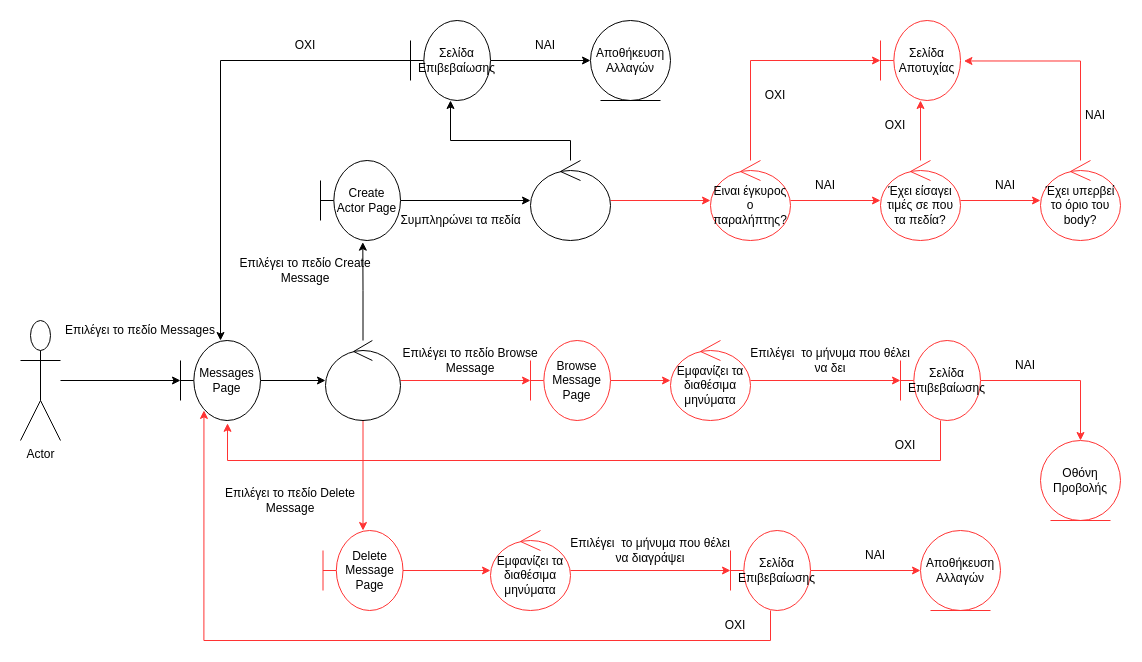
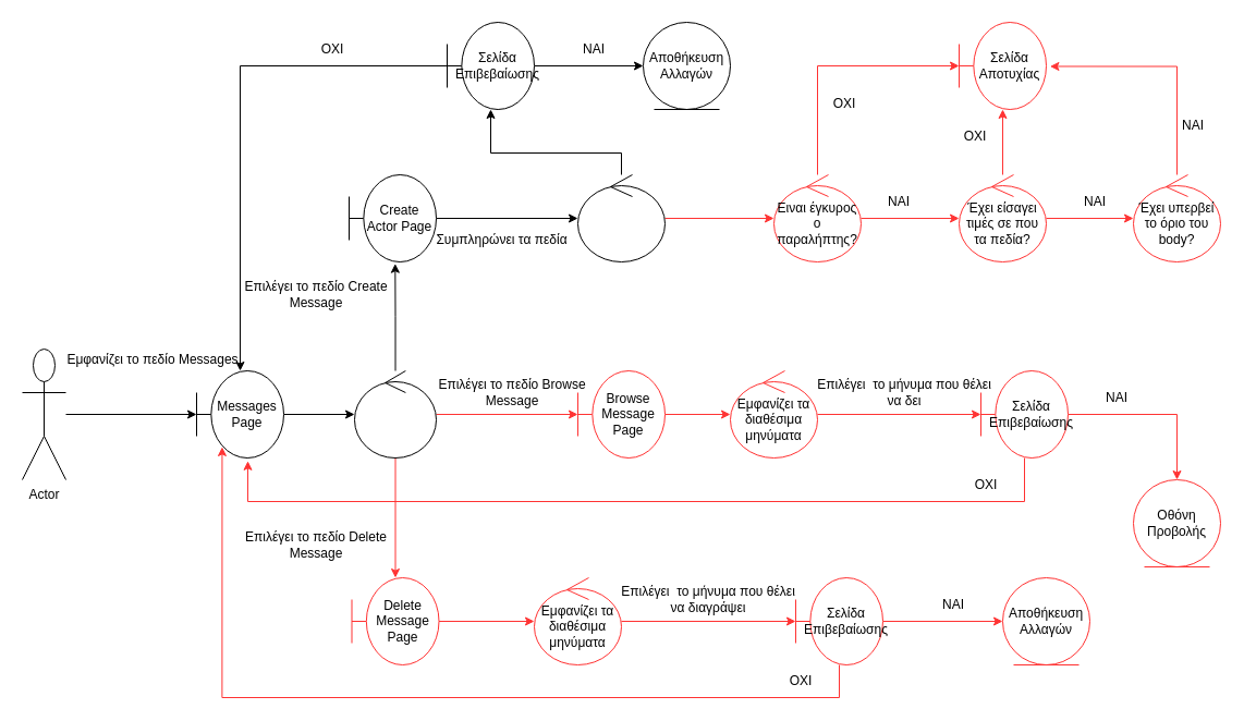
  <mxCell id="0" />
  <mxCell id="1" parent="0" />
  <mxCell id="2" style="edgeStyle=orthogonalEdgeStyle;rounded=0;orthogonalLoop=1;jettySize=auto;html=1;" edge="1" parent="1" source="3" target="7"><mxGeometry relative="1" as="geometry" /></mxCell>
  <mxCell id="3" value="Actor" style="shape=umlActor;verticalLabelPosition=bottom;verticalAlign=top;html=1;" vertex="1" parent="1"><mxGeometry y="320" width="40" height="120" as="geometry" x="20" /></mxCell>
  <mxCell id="4" style="edgeStyle=orthogonalEdgeStyle;rounded=0;orthogonalLoop=1;jettySize=auto;html=1;" edge="1" parent="1" source="5" target="20"><mxGeometry relative="1" as="geometry" /></mxCell>
  <mxCell id="5" value="Create&lt;br&gt;Actor Page" style="shape=umlBoundary;whiteSpace=wrap;html=1;" vertex="1" parent="1"><mxGeometry x="320" y="160" width="80" height="80" as="geometry" /></mxCell>
  <mxCell id="6" style="edgeStyle=orthogonalEdgeStyle;rounded=0;orthogonalLoop=1;jettySize=auto;html=1;" edge="1" parent="1" source="7" target="51"><mxGeometry relative="1" as="geometry" /></mxCell>
  <mxCell id="7" value="Messages Page" style="shape=umlBoundary;whiteSpace=wrap;html=1;" vertex="1" parent="1"><mxGeometry x="180" y="340" width="80" height="80" as="geometry" /></mxCell>
  <mxCell id="8" style="edgeStyle=orthogonalEdgeStyle;rounded=0;orthogonalLoop=1;jettySize=auto;html=1;strokeColor=#FF3333;" edge="1" parent="1" source="9" target="47"><mxGeometry relative="1" as="geometry" /></mxCell>
  <mxCell id="9" value="Browse Message Page" style="shape=umlBoundary;whiteSpace=wrap;html=1;strokeColor=#FF3333;" vertex="1" parent="1"><mxGeometry x="530" y="340" width="80" height="80" as="geometry" /></mxCell>
  <mxCell id="10" style="edgeStyle=orthogonalEdgeStyle;rounded=0;orthogonalLoop=1;jettySize=auto;html=1;" edge="1" parent="1" source="12" target="7"><mxGeometry relative="1" as="geometry"><Array as="points"><mxPoint x="220" y="60" /></Array></mxGeometry></mxCell>
  <mxCell id="11" style="edgeStyle=orthogonalEdgeStyle;rounded=0;orthogonalLoop=1;jettySize=auto;html=1;entryX=0;entryY=0.5;entryDx=0;entryDy=0;" edge="1" parent="1" source="12" target="53"><mxGeometry relative="1" as="geometry" /></mxCell>
  <mxCell id="12" value="Σελίδα Επιβεβαίωσης" style="shape=umlBoundary;whiteSpace=wrap;html=1;" vertex="1" parent="1"><mxGeometry x="410" y="20" width="80" height="80" as="geometry" /></mxCell>
  <mxCell id="13" style="edgeStyle=orthogonalEdgeStyle;rounded=0;orthogonalLoop=1;jettySize=auto;html=1;strokeColor=#FF3333;" edge="1" parent="1" source="15" target="54"><mxGeometry relative="1" as="geometry" /></mxCell>
  <mxCell id="14" style="edgeStyle=orthogonalEdgeStyle;rounded=0;orthogonalLoop=1;jettySize=auto;html=1;entryX=0.588;entryY=1.035;entryDx=0;entryDy=0;entryPerimeter=0;strokeColor=#FF3333;" edge="1" parent="1" source="15" target="7"><mxGeometry relative="1" as="geometry"><Array as="points"><mxPoint x="940" y="460" /><mxPoint x="227" y="460" /></Array></mxGeometry></mxCell>
  <mxCell id="15" value="Σελίδα Επιβεβαίωσης" style="shape=umlBoundary;whiteSpace=wrap;html=1;strokeColor=#FF3333;" vertex="1" parent="1"><mxGeometry x="900" y="340" width="80" height="80" as="geometry" /></mxCell>
  <mxCell id="16" style="edgeStyle=orthogonalEdgeStyle;rounded=0;orthogonalLoop=1;jettySize=auto;html=1;strokeColor=#FF3333;" edge="1" parent="1" source="17" target="58"><mxGeometry relative="1" as="geometry" /></mxCell>
  <mxCell id="17" value="Delete&lt;br&gt;Message Page" style="shape=umlBoundary;whiteSpace=wrap;html=1;strokeColor=#FF3333;" vertex="1" parent="1"><mxGeometry x="322.5" y="530" width="80" height="80" as="geometry" /></mxCell>
  <mxCell id="18" style="edgeStyle=orthogonalEdgeStyle;rounded=0;orthogonalLoop=1;jettySize=auto;html=1;" edge="1" parent="1" source="20" target="12"><mxGeometry relative="1" as="geometry"><Array as="points"><mxPoint x="570" y="140" /></Array></mxGeometry></mxCell>
  <mxCell id="19" style="edgeStyle=orthogonalEdgeStyle;rounded=0;orthogonalLoop=1;jettySize=auto;html=1;strokeColor=#FF3333;" edge="1" parent="1" source="20" target="32"><mxGeometry relative="1" as="geometry" /></mxCell>
  <mxCell id="20" value="" style="ellipse;shape=umlControl;whiteSpace=wrap;html=1;" vertex="1" parent="1"><mxGeometry x="530" y="160" width="80" height="80" as="geometry" /></mxCell>
  <mxCell id="21" value="Συμπληρώνει τα πεδία" style="text;html=1;align=center;verticalAlign=middle;resizable=0;points=[];autosize=1;strokeColor=none;" vertex="1" parent="1"><mxGeometry x="390" y="210" width="140" height="20" as="geometry" /></mxCell>
  <mxCell id="22" value="&lt;span&gt;Επιλέγει το πεδίο Delete Message&lt;/span&gt;" style="text;html=1;strokeColor=none;fillColor=none;align=center;verticalAlign=middle;whiteSpace=wrap;rounded=0;rotation=0;" vertex="1" parent="1"><mxGeometry x="200" y="480" width="180" height="40" as="geometry" /></mxCell>
- <mxCell id="23" value="&lt;span&gt;Επιλέγει το πεδίο Create Message&lt;/span&gt;" style="text;html=1;strokeColor=none;fillColor=none;align=center;verticalAlign=middle;whiteSpace=wrap;rounded=0;" vertex="1" parent="1"><mxGeometry x="215" y="250" width="180" height="40" as="geometry" /></mxCell>
+ <mxCell id="23" value="&lt;span&gt;Επιλέγει το πεδίο Create Message&lt;/span&gt;" style="text;html=1;strokeColor=none;fillColor=none;align=center;verticalAlign=middle;whiteSpace=wrap;rounded=0;" vertex="1" parent="1"><mxGeometry x="200" y="250" width="180" height="40" as="geometry" /></mxCell>
  <mxCell id="24" style="edgeStyle=orthogonalEdgeStyle;rounded=0;orthogonalLoop=1;jettySize=auto;html=1;exitX=0.5;exitY=1;exitDx=0;exitDy=0;" edge="1" parent="1" source="23" target="23"><mxGeometry relative="1" as="geometry" /></mxCell>
  <mxCell id="25" value="&lt;span&gt;Επιλέγει το πεδίο Browse Message&lt;/span&gt;" style="text;html=1;strokeColor=none;fillColor=none;align=center;verticalAlign=middle;whiteSpace=wrap;rounded=0;rotation=0;" vertex="1" parent="1"><mxGeometry x="380" y="340" width="180" height="40" as="geometry" /></mxCell>
- <mxCell id="26" value="&lt;span&gt;Επιλέγει το πεδίο Messages&lt;/span&gt;" style="text;html=1;strokeColor=none;fillColor=none;align=center;verticalAlign=middle;whiteSpace=wrap;rounded=0;" vertex="1" parent="1"><mxGeometry x="50" y="310" width="180" height="40" as="geometry" /></mxCell>
+ <mxCell id="26" value="&lt;span&gt;Εμφανίζει το πεδίο Messages&lt;/span&gt;" style="text;html=1;strokeColor=none;fillColor=none;align=center;verticalAlign=middle;whiteSpace=wrap;rounded=0;" vertex="1" parent="1"><mxGeometry x="50" y="310" width="180" height="40" as="geometry" /></mxCell>
  <mxCell id="27" value="ΝΑΙ" style="text;html=1;strokeColor=none;fillColor=none;align=center;verticalAlign=middle;whiteSpace=wrap;rounded=0;" vertex="1" parent="1"><mxGeometry x="520" y="30" width="50" height="30" as="geometry" /></mxCell>
  <mxCell id="28" value="ΝΑΙ" style="text;html=1;strokeColor=none;fillColor=none;align=center;verticalAlign=middle;whiteSpace=wrap;rounded=0;" vertex="1" parent="1"><mxGeometry x="800" y="170" width="50" height="30" as="geometry" /></mxCell>
  <mxCell id="29" value="ΟΧΙ" style="text;html=1;strokeColor=none;fillColor=none;align=center;verticalAlign=middle;whiteSpace=wrap;rounded=0;" vertex="1" parent="1"><mxGeometry x="280" y="30" width="50" height="30" as="geometry" /></mxCell>
  <mxCell id="30" style="edgeStyle=orthogonalEdgeStyle;rounded=0;orthogonalLoop=1;jettySize=auto;html=1;fillColor=#e51400;strokeColor=#FF3333;" edge="1" parent="1" source="32" target="35"><mxGeometry relative="1" as="geometry" /></mxCell>
  <mxCell id="31" style="edgeStyle=orthogonalEdgeStyle;rounded=0;orthogonalLoop=1;jettySize=auto;html=1;fillColor=#e51400;strokeColor=#FF3333;" edge="1" parent="1" source="32" target="37"><mxGeometry relative="1" as="geometry"><Array as="points"><mxPoint x="750" y="60" /></Array></mxGeometry></mxCell>
  <mxCell id="32" value="Ειναι έγκυρος ο παραλήπτης?" style="ellipse;shape=umlControl;whiteSpace=wrap;html=1;strokeColor=#FF3333;" vertex="1" parent="1"><mxGeometry x="710" y="160" width="80" height="80" as="geometry" /></mxCell>
  <mxCell id="33" style="edgeStyle=orthogonalEdgeStyle;rounded=0;orthogonalLoop=1;jettySize=auto;html=1;strokeColor=#FF3333;" edge="1" parent="1" source="35" target="37"><mxGeometry relative="1" as="geometry" /></mxCell>
  <mxCell id="34" style="edgeStyle=orthogonalEdgeStyle;rounded=0;orthogonalLoop=1;jettySize=auto;html=1;strokeColor=#FF3333;" edge="1" parent="1" source="35" target="40"><mxGeometry relative="1" as="geometry" /></mxCell>
  <mxCell id="35" value="Έχει είσαγει τιμές σε που τα πεδία?" style="ellipse;shape=umlControl;whiteSpace=wrap;html=1;gradientColor=#ffffff;fillColor=none;shadow=0;strokeColor=#FF3333;" vertex="1" parent="1"><mxGeometry x="880" y="160" width="80" height="80" as="geometry" /></mxCell>
  <mxCell id="36" value="ΟΧΙ" style="text;html=1;strokeColor=none;fillColor=none;align=center;verticalAlign=middle;whiteSpace=wrap;rounded=0;" vertex="1" parent="1"><mxGeometry x="750" y="80" width="50" height="30" as="geometry" /></mxCell>
  <mxCell id="37" value="Σελίδα Αποτυχίας" style="shape=umlBoundary;whiteSpace=wrap;html=1;strokeColor=#FF3333;" vertex="1" parent="1"><mxGeometry x="880" y="20" width="80" height="80" as="geometry" /></mxCell>
  <mxCell id="38" value="ΟΧΙ" style="text;html=1;strokeColor=none;fillColor=none;align=center;verticalAlign=middle;whiteSpace=wrap;rounded=0;" vertex="1" parent="1"><mxGeometry x="870" y="110" width="50" height="30" as="geometry" /></mxCell>
  <mxCell id="39" style="edgeStyle=orthogonalEdgeStyle;rounded=0;orthogonalLoop=1;jettySize=auto;html=1;entryX=1.043;entryY=0.506;entryDx=0;entryDy=0;entryPerimeter=0;fillColor=#e51400;strokeColor=#FF3333;" edge="1" parent="1" source="40" target="37"><mxGeometry relative="1" as="geometry"><Array as="points"><mxPoint x="1080" y="60" /></Array></mxGeometry></mxCell>
  <mxCell id="40" value="Έχει υπερβεί το όριο του body?" style="ellipse;shape=umlControl;whiteSpace=wrap;html=1;strokeColor=#FF3333;" vertex="1" parent="1"><mxGeometry x="1040" y="160" width="80" height="80" as="geometry" /></mxCell>
  <mxCell id="41" value="ΝΑΙ" style="text;html=1;strokeColor=none;fillColor=none;align=center;verticalAlign=middle;whiteSpace=wrap;rounded=0;" vertex="1" parent="1"><mxGeometry x="980" y="170" width="50" height="30" as="geometry" /></mxCell>
  <mxCell id="42" value="ΝΑΙ" style="text;html=1;strokeColor=none;fillColor=none;align=center;verticalAlign=middle;whiteSpace=wrap;rounded=0;" vertex="1" parent="1"><mxGeometry x="1070" y="100" width="50" height="30" as="geometry" /></mxCell>
  <mxCell id="43" style="edgeStyle=orthogonalEdgeStyle;rounded=0;orthogonalLoop=1;jettySize=auto;html=1;strokeColor=#FF3333;" edge="1" parent="1" source="45" target="59"><mxGeometry relative="1" as="geometry" /></mxCell>
  <mxCell id="44" style="edgeStyle=orthogonalEdgeStyle;rounded=0;orthogonalLoop=1;jettySize=auto;html=1;entryX=0.293;entryY=0.874;entryDx=0;entryDy=0;entryPerimeter=0;strokeColor=#FF3333;" edge="1" parent="1" source="45" target="7"><mxGeometry relative="1" as="geometry"><Array as="points"><mxPoint x="770" y="640" /><mxPoint x="203" y="640" /></Array></mxGeometry></mxCell>
  <mxCell id="45" value="Σελίδα Επιβεβαίωσης" style="shape=umlBoundary;whiteSpace=wrap;html=1;strokeColor=#FF3333;" vertex="1" parent="1"><mxGeometry x="730" y="530" width="80" height="80" as="geometry" /></mxCell>
  <mxCell id="46" style="edgeStyle=orthogonalEdgeStyle;rounded=0;orthogonalLoop=1;jettySize=auto;html=1;strokeColor=#FF3333;" edge="1" parent="1" source="47" target="15"><mxGeometry relative="1" as="geometry" /></mxCell>
  <mxCell id="47" value="Εμφανίζει τα διαθέσιμα μηνύματα" style="ellipse;shape=umlControl;whiteSpace=wrap;html=1;strokeColor=#FF3333;" vertex="1" parent="1"><mxGeometry x="670" y="340" width="80" height="80" as="geometry" /></mxCell>
  <mxCell id="48" style="edgeStyle=orthogonalEdgeStyle;rounded=0;orthogonalLoop=1;jettySize=auto;html=1;strokeColor=#FF3333;" edge="1" parent="1" source="51" target="9"><mxGeometry relative="1" as="geometry" /></mxCell>
  <mxCell id="49" style="edgeStyle=orthogonalEdgeStyle;rounded=0;orthogonalLoop=1;jettySize=auto;html=1;entryX=0.529;entryY=1.021;entryDx=0;entryDy=0;entryPerimeter=0;strokeColor=#000000;" edge="1" parent="1" source="51" target="5"><mxGeometry relative="1" as="geometry" /></mxCell>
  <mxCell id="50" style="edgeStyle=orthogonalEdgeStyle;rounded=0;orthogonalLoop=1;jettySize=auto;html=1;strokeColor=#FF3333;" edge="1" parent="1" source="51" target="17"><mxGeometry relative="1" as="geometry" /></mxCell>
  <mxCell id="51" value="" style="ellipse;shape=umlControl;whiteSpace=wrap;html=1;" vertex="1" parent="1"><mxGeometry x="325" y="340" width="75" height="80" as="geometry" /></mxCell>
  <mxCell id="52" value="&lt;span&gt;Επιλέγει&amp;nbsp; το μήνυμα που θέλει&lt;br&gt;να δει&lt;br&gt;&lt;/span&gt;" style="text;html=1;strokeColor=none;fillColor=none;align=center;verticalAlign=middle;whiteSpace=wrap;rounded=0;rotation=0;" vertex="1" parent="1"><mxGeometry x="740" y="340" width="180" height="40" as="geometry" /></mxCell>
  <mxCell id="53" value="Αποθήκευση&lt;br&gt;Αλλαγών" style="ellipse;shape=umlEntity;whiteSpace=wrap;html=1;shadow=0;fillColor=none;gradientColor=#ffffff;" vertex="1" parent="1"><mxGeometry x="590" y="20" width="80" height="80" as="geometry" /></mxCell>
  <mxCell id="54" value="Οθόνη Προβολής" style="ellipse;shape=umlEntity;whiteSpace=wrap;html=1;shadow=0;fillColor=none;gradientColor=#ffffff;strokeColor=#FF3333;" vertex="1" parent="1"><mxGeometry x="1040" y="440" width="80" height="80" as="geometry" /></mxCell>
  <mxCell id="55" value="ΝΑΙ" style="text;html=1;strokeColor=none;fillColor=none;align=center;verticalAlign=middle;whiteSpace=wrap;rounded=0;" vertex="1" parent="1"><mxGeometry x="1000" y="350" width="50" height="30" as="geometry" /></mxCell>
  <mxCell id="56" value="ΟΧΙ" style="text;html=1;strokeColor=none;fillColor=none;align=center;verticalAlign=middle;whiteSpace=wrap;rounded=0;" vertex="1" parent="1"><mxGeometry x="880" y="430" width="50" height="30" as="geometry" /></mxCell>
  <mxCell id="57" style="edgeStyle=orthogonalEdgeStyle;rounded=0;orthogonalLoop=1;jettySize=auto;html=1;strokeColor=#FF3333;" edge="1" parent="1" source="58" target="45"><mxGeometry relative="1" as="geometry" /></mxCell>
  <mxCell id="58" value="Εμφανίζει τα διαθέσιμα μηνύματα" style="ellipse;shape=umlControl;whiteSpace=wrap;html=1;strokeColor=#FF3333;" vertex="1" parent="1"><mxGeometry x="490" y="530" width="80" height="80" as="geometry" /></mxCell>
  <mxCell id="59" value="Αποθήκευση&lt;br&gt;Αλλαγών" style="ellipse;shape=umlEntity;whiteSpace=wrap;html=1;shadow=0;fillColor=none;gradientColor=#ffffff;strokeColor=#FF3333;" vertex="1" parent="1"><mxGeometry x="920" y="530" width="80" height="80" as="geometry" /></mxCell>
  <mxCell id="60" value="&lt;span&gt;Επιλέγει&amp;nbsp; το μήνυμα που θέλει&lt;br&gt;να διαγράψει&lt;br&gt;&lt;/span&gt;" style="text;html=1;strokeColor=none;fillColor=none;align=center;verticalAlign=middle;whiteSpace=wrap;rounded=0;rotation=0;" vertex="1" parent="1"><mxGeometry x="560" y="530" width="180" height="40" as="geometry" /></mxCell>
  <mxCell id="61" value="ΝΑΙ" style="text;html=1;strokeColor=none;fillColor=none;align=center;verticalAlign=middle;whiteSpace=wrap;rounded=0;" vertex="1" parent="1"><mxGeometry x="850" y="540" width="50" height="30" as="geometry" /></mxCell>
  <mxCell id="62" value="ΟΧΙ" style="text;html=1;strokeColor=none;fillColor=none;align=center;verticalAlign=middle;whiteSpace=wrap;rounded=0;" vertex="1" parent="1"><mxGeometry x="710" y="610" width="50" height="30" as="geometry" /></mxCell>
